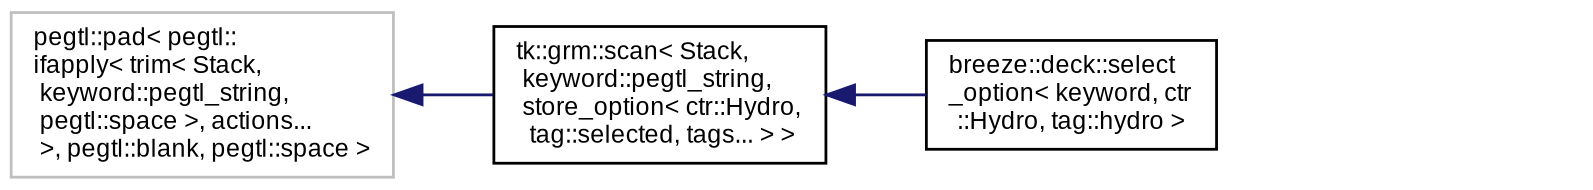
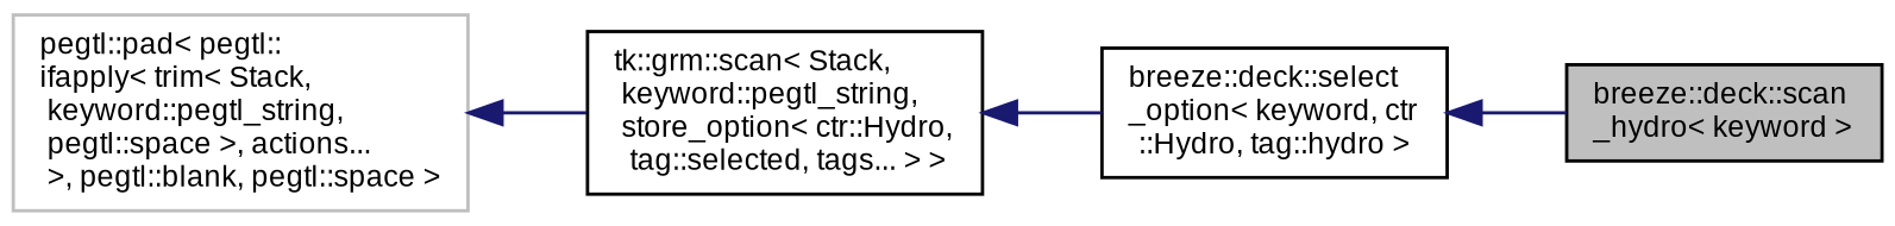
  digraph {
    rankdir=LR
    fontname="Liberation Sans"
    node [color=black fontname="Liberation Sans" fontsize=9 shape=record]
    edge [color=midnightblue dir=back fontname="Liberation Sans" fontsize=9 labelfontname="sans-serif" labelfontsize=9 style=solid]
+   n1 [fillcolor=grey75 fontcolor=black height=0.2 label="breeze::deck::scan\l_hydro\< keyword \>" style=filled width=0.4]
    n2 [height=0.2 label="breeze::deck::select\l_option\< keyword, ctr\l::Hydro, tag::hydro \>" width=0.4]
    n3 [height=0.2 label="tk::grm::scan\< Stack,\l keyword::pegtl_string,\l store_option\< ctr::Hydro,\l tag::selected, tags... \> \>" width=0.4]
    n4 [color=grey75 height=0.2 label="pegtl::pad\< pegtl::\lifapply\< trim\< Stack,\l keyword::pegtl_string,\l pegtl::space \>, actions...\l \>, pegtl::blank, pegtl::space \>" width=0.4]
+   n2 -> n1
    n3 -> n2
    n4 -> n3
  }
